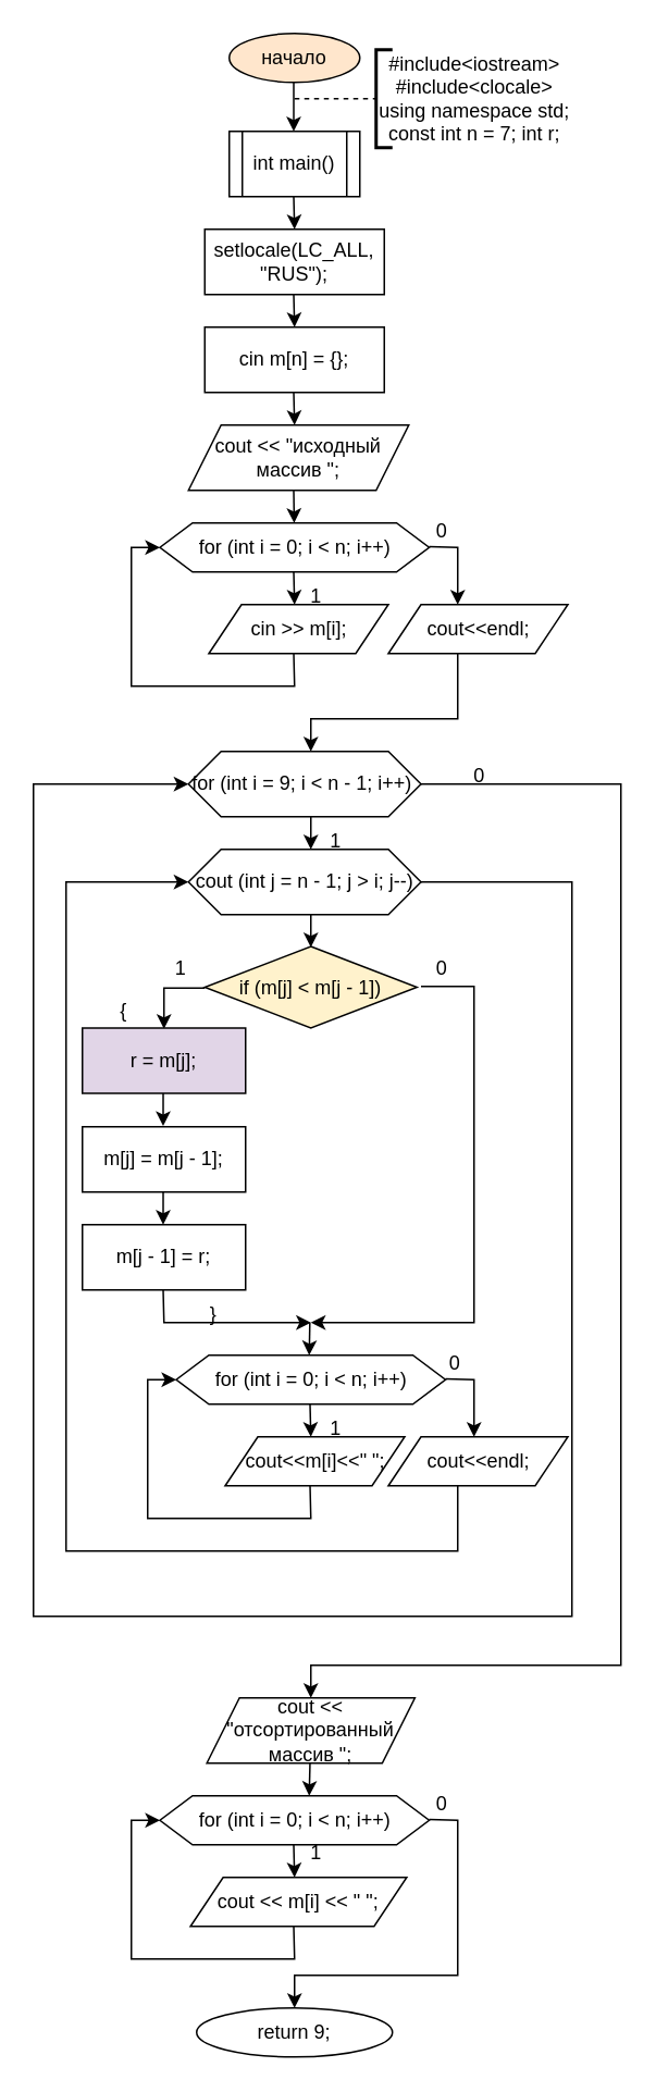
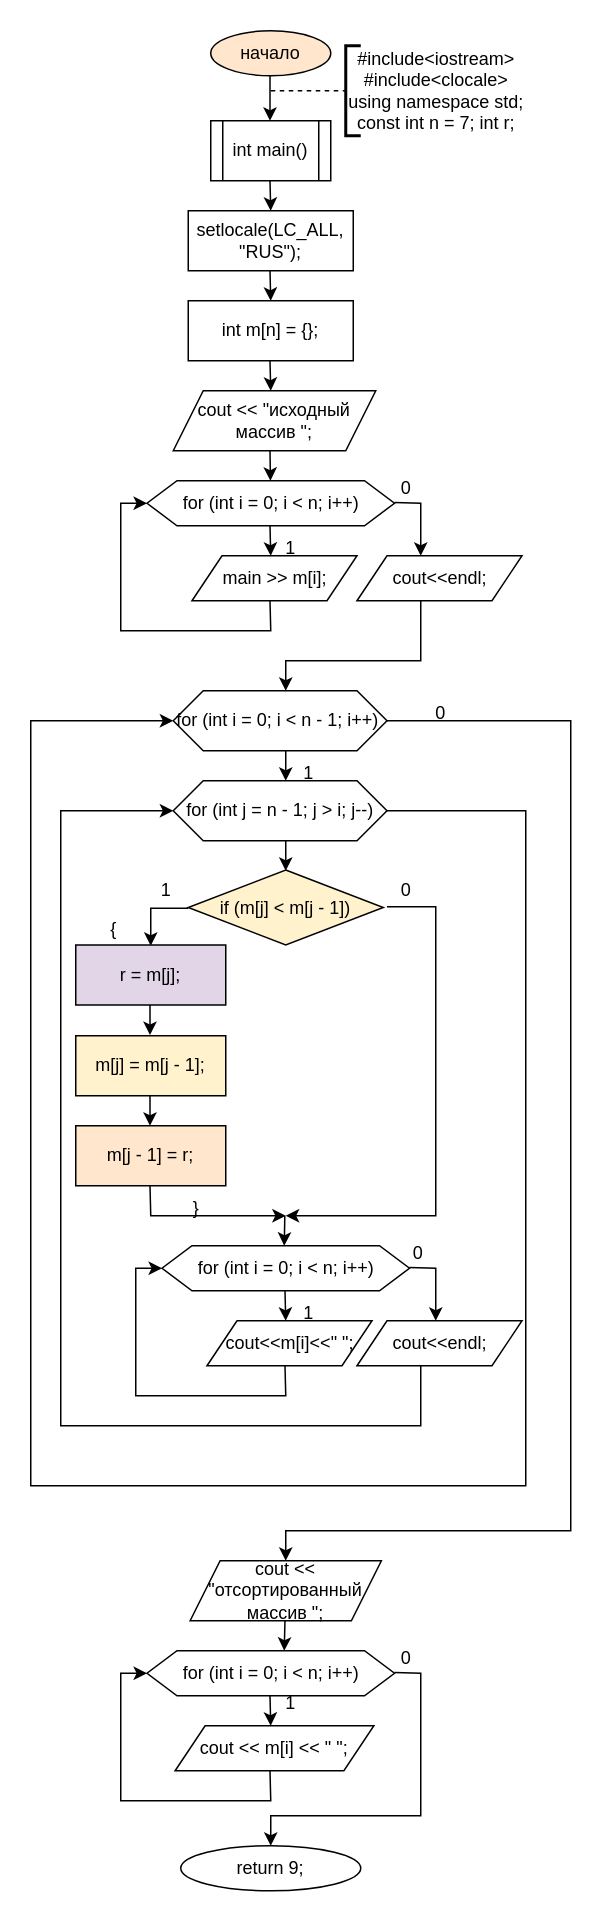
  <mxCell id="0" />
  <mxCell id="1" parent="0" />
  <mxCell id="2" value="начало" style="ellipse;whiteSpace=wrap;html=1;fillColor=#ffe6cc;" vertex="1" parent="1"><mxGeometry x="140" width="80" height="30" as="geometry" y="20" /></mxCell>
  <mxCell id="3" value="" style="endArrow=classic;html=1;rounded=0;" edge="1" parent="1"><mxGeometry width="50" height="50" relative="1" as="geometry"><mxPoint x="179.5" y="50" as="sourcePoint" /><mxPoint x="179.5" y="80" as="targetPoint" /></mxGeometry></mxCell>
  <mxCell id="4" value="" style="endArrow=none;dashed=1;html=1;rounded=0;" edge="1" parent="1"><mxGeometry width="50" height="50" relative="1" as="geometry"><mxPoint x="180" y="60" as="sourcePoint" /><mxPoint x="230" y="60" as="targetPoint" /></mxGeometry></mxCell>
  <mxCell id="5" value="" style="strokeWidth=2;html=1;shape=mxgraph.flowchart.annotation_1;align=left;pointerEvents=1;" vertex="1" parent="1"><mxGeometry x="230" y="30" width="10" height="60" as="geometry" /></mxCell>
  <mxCell id="6" value="&lt;div&gt;#include&amp;lt;iostream&amp;gt;&lt;/div&gt;&lt;div&gt;#include&amp;lt;clocale&amp;gt;&lt;/div&gt;&lt;div&gt;using namespace std;&lt;/div&gt;&lt;div&gt;const int n = 7; int r;&lt;br&gt;&lt;/div&gt;" style="text;html=1;align=center;verticalAlign=middle;resizable=0;points=[];autosize=1;strokeColor=none;fillColor=none;" vertex="1" parent="1"><mxGeometry x="220" y="25" width="140" height="70" as="geometry" /></mxCell>
  <mxCell id="7" value="int main()" style="shape=process;whiteSpace=wrap;html=1;backgroundOutline=1;" vertex="1" parent="1"><mxGeometry x="140" y="80" width="80" height="40" as="geometry" /></mxCell>
  <mxCell id="8" value="" style="endArrow=classic;html=1;rounded=0;" edge="1" parent="1"><mxGeometry width="50" height="50" relative="1" as="geometry"><mxPoint x="179.5" y="120" as="sourcePoint" /><mxPoint x="180" y="140" as="targetPoint" /></mxGeometry></mxCell>
  <mxCell id="9" value="setlocale(LC_ALL, &quot;RUS&quot;);" style="rounded=0;whiteSpace=wrap;html=1;" vertex="1" parent="1"><mxGeometry x="125" y="140" width="110" height="40" as="geometry" /></mxCell>
  <mxCell id="10" value="" style="endArrow=classic;html=1;rounded=0;" edge="1" parent="1"><mxGeometry width="50" height="50" relative="1" as="geometry"><mxPoint x="179.5" y="180" as="sourcePoint" /><mxPoint x="180" y="200" as="targetPoint" /></mxGeometry></mxCell>
- <mxCell id="11" value="cin m[n] = {};" style="rounded=0;whiteSpace=wrap;html=1;" vertex="1" parent="1"><mxGeometry x="125" y="200" width="110" height="40" as="geometry" /></mxCell>
+ <mxCell id="11" value="int m[n] = {};" style="rounded=0;whiteSpace=wrap;html=1;" vertex="1" parent="1"><mxGeometry x="125" y="200" width="110" height="40" as="geometry" /></mxCell>
  <mxCell id="12" value="" style="endArrow=classic;html=1;rounded=0;" edge="1" parent="1"><mxGeometry width="50" height="50" relative="1" as="geometry"><mxPoint x="179.5" y="240" as="sourcePoint" /><mxPoint x="180" y="260" as="targetPoint" /></mxGeometry></mxCell>
  <mxCell id="13" value="cout &amp;lt;&amp;lt; &quot;исходный массив &quot;;" style="shape=parallelogram;perimeter=parallelogramPerimeter;whiteSpace=wrap;html=1;fixedSize=1;" vertex="1" parent="1"><mxGeometry x="115" y="260" width="135" height="40" as="geometry" /></mxCell>
  <mxCell id="14" value="" style="endArrow=classic;html=1;rounded=0;" edge="1" parent="1" target="15"><mxGeometry width="50" height="50" relative="1" as="geometry"><mxPoint x="179.5" y="300" as="sourcePoint" /><mxPoint x="180" y="320" as="targetPoint" /></mxGeometry></mxCell>
  <mxCell id="15" value="for (int i = 0; i &amp;lt; n; i++)" style="shape=hexagon;perimeter=hexagonPerimeter2;whiteSpace=wrap;html=1;fixedSize=1;" vertex="1" parent="1"><mxGeometry x="97.5" y="320" width="165" height="30" as="geometry" /></mxCell>
  <mxCell id="16" value="" style="endArrow=classic;html=1;rounded=0;" edge="1" parent="1"><mxGeometry width="50" height="50" relative="1" as="geometry"><mxPoint x="179.5" y="350" as="sourcePoint" /><mxPoint x="180" y="370" as="targetPoint" /></mxGeometry></mxCell>
- <mxCell id="17" value="cin &amp;gt;&amp;gt; m[i];" style="shape=parallelogram;perimeter=parallelogramPerimeter;whiteSpace=wrap;html=1;fixedSize=1;" vertex="1" parent="1"><mxGeometry x="127.5" y="370" width="110" height="30" as="geometry" /></mxCell>
+ <mxCell id="17" value="main &amp;gt;&amp;gt; m[i];" style="shape=parallelogram;perimeter=parallelogramPerimeter;whiteSpace=wrap;html=1;fixedSize=1;" vertex="1" parent="1"><mxGeometry x="127.5" y="370" width="110" height="30" as="geometry" /></mxCell>
  <mxCell id="18" value="" style="endArrow=classic;html=1;rounded=0;entryX=0;entryY=0.5;entryDx=0;entryDy=0;" edge="1" parent="1" target="15"><mxGeometry width="50" height="50" relative="1" as="geometry"><mxPoint x="179.5" y="400" as="sourcePoint" /><mxPoint x="50" y="270" as="targetPoint" /><Array as="points"><mxPoint x="180" y="420" /><mxPoint x="80" y="420" /><mxPoint x="80" y="335" /></Array></mxGeometry></mxCell>
  <mxCell id="19" value="" style="endArrow=classic;html=1;rounded=0;" edge="1" parent="1"><mxGeometry width="50" height="50" relative="1" as="geometry"><mxPoint x="262.5" y="334.5" as="sourcePoint" /><mxPoint x="280" y="370" as="targetPoint" /><Array as="points"><mxPoint x="280" y="335" /></Array></mxGeometry></mxCell>
  <mxCell id="20" value="cout&amp;lt;&amp;lt;endl;" style="shape=parallelogram;perimeter=parallelogramPerimeter;whiteSpace=wrap;html=1;fixedSize=1;" vertex="1" parent="1"><mxGeometry x="237.5" y="370" width="110" height="30" as="geometry" /></mxCell>
  <mxCell id="21" value="" style="endArrow=classic;html=1;rounded=0;" edge="1" parent="1"><mxGeometry width="50" height="50" relative="1" as="geometry"><mxPoint x="280" y="400" as="sourcePoint" /><mxPoint x="190" y="460" as="targetPoint" /><Array as="points"><mxPoint x="280" y="440" /><mxPoint x="190" y="440" /></Array></mxGeometry></mxCell>
- <mxCell id="22" value="for (int i = 9; i &amp;lt; n - 1; i++)&amp;nbsp;" style="shape=hexagon;perimeter=hexagonPerimeter2;whiteSpace=wrap;html=1;fixedSize=1;" vertex="1" parent="1"><mxGeometry x="115" y="460" width="142.5" height="40" as="geometry" /></mxCell>
+ <mxCell id="22" value="for (int i = 0; i &amp;lt; n - 1; i++)&amp;nbsp;" style="shape=hexagon;perimeter=hexagonPerimeter2;whiteSpace=wrap;html=1;fixedSize=1;" vertex="1" parent="1"><mxGeometry x="115" y="460" width="142.5" height="40" as="geometry" /></mxCell>
  <mxCell id="23" value="" style="endArrow=classic;html=1;rounded=0;" edge="1" parent="1"><mxGeometry width="50" height="50" relative="1" as="geometry"><mxPoint x="190" y="500" as="sourcePoint" /><mxPoint x="190" y="520" as="targetPoint" /></mxGeometry></mxCell>
- <mxCell id="24" value="cout (int j = n - 1; j &amp;gt; i; j--)" style="shape=hexagon;perimeter=hexagonPerimeter2;whiteSpace=wrap;html=1;fixedSize=1;" vertex="1" parent="1"><mxGeometry x="115" y="520" width="142.5" height="40" as="geometry" /></mxCell>
+ <mxCell id="24" value="for (int j = n - 1; j &amp;gt; i; j--)" style="shape=hexagon;perimeter=hexagonPerimeter2;whiteSpace=wrap;html=1;fixedSize=1;" vertex="1" parent="1"><mxGeometry x="115" y="520" width="142.5" height="40" as="geometry" /></mxCell>
  <mxCell id="25" value="" style="endArrow=classic;html=1;rounded=0;" edge="1" parent="1"><mxGeometry width="50" height="50" relative="1" as="geometry"><mxPoint x="190" y="560" as="sourcePoint" /><mxPoint x="190" y="580" as="targetPoint" /></mxGeometry></mxCell>
  <mxCell id="26" value="if (m[j] &amp;lt; m[j - 1])" style="rhombus;whiteSpace=wrap;html=1;fillColor=#fff2cc;" vertex="1" parent="1"><mxGeometry x="125" y="579.5" width="130" height="50" as="geometry" /></mxCell>
  <mxCell id="27" value="" style="endArrow=classic;html=1;rounded=0;" edge="1" parent="1"><mxGeometry width="50" height="50" relative="1" as="geometry"><mxPoint x="125" y="605" as="sourcePoint" /><mxPoint x="100" y="630" as="targetPoint" /><Array as="points"><mxPoint x="100" y="605" /></Array></mxGeometry></mxCell>
  <mxCell id="28" value="r = m[j];" style="rounded=0;whiteSpace=wrap;html=1;fillColor=#e1d5e7;" vertex="1" parent="1"><mxGeometry x="50" y="629.5" width="100" height="40" as="geometry" /></mxCell>
  <mxCell id="29" value="" style="endArrow=classic;html=1;rounded=0;" edge="1" parent="1"><mxGeometry width="50" height="50" relative="1" as="geometry"><mxPoint x="99.5" y="669.5" as="sourcePoint" /><mxPoint x="99.5" y="689.5" as="targetPoint" /></mxGeometry></mxCell>
- <mxCell id="30" value="m[j] = m[j - 1];" style="rounded=0;whiteSpace=wrap;html=1;" vertex="1" parent="1"><mxGeometry x="50" y="690" width="100" height="40" as="geometry" /></mxCell>
+ <mxCell id="30" value="m[j] = m[j - 1];" style="rounded=0;whiteSpace=wrap;html=1;fillColor=#fff2cc;" vertex="1" parent="1"><mxGeometry x="50" y="690" width="100" height="40" as="geometry" /></mxCell>
  <mxCell id="31" value="" style="endArrow=classic;html=1;rounded=0;" edge="1" parent="1"><mxGeometry width="50" height="50" relative="1" as="geometry"><mxPoint x="99.5" y="730" as="sourcePoint" /><mxPoint x="99.5" y="750" as="targetPoint" /></mxGeometry></mxCell>
- <mxCell id="32" value="m[j - 1] = r;" style="rounded=0;whiteSpace=wrap;html=1;" vertex="1" parent="1"><mxGeometry x="50" y="750" width="100" height="40" as="geometry" /></mxCell>
+ <mxCell id="32" value="m[j - 1] = r;" style="rounded=0;whiteSpace=wrap;html=1;fillColor=#ffe6cc;" vertex="1" parent="1"><mxGeometry x="50" y="750" width="100" height="40" as="geometry" /></mxCell>
  <mxCell id="33" value="" style="endArrow=classic;html=1;rounded=0;" edge="1" parent="1"><mxGeometry width="50" height="50" relative="1" as="geometry"><mxPoint x="99.5" y="790" as="sourcePoint" /><mxPoint x="190" y="810" as="targetPoint" /><Array as="points"><mxPoint x="100" y="810" /></Array></mxGeometry></mxCell>
  <mxCell id="34" value="" style="endArrow=classic;html=1;rounded=0;" edge="1" parent="1"><mxGeometry width="50" height="50" relative="1" as="geometry"><mxPoint x="257.5" y="604" as="sourcePoint" /><mxPoint x="190" y="810" as="targetPoint" /><Array as="points"><mxPoint x="290" y="604" /><mxPoint x="290" y="810" /></Array></mxGeometry></mxCell>
  <mxCell id="35" value="" style="endArrow=classic;html=1;rounded=0;" edge="1" parent="1"><mxGeometry width="50" height="50" relative="1" as="geometry"><mxPoint x="189.38" y="810" as="sourcePoint" /><mxPoint x="189" y="830" as="targetPoint" /></mxGeometry></mxCell>
  <mxCell id="36" value="for (int i = 0; i &amp;lt; n; i++)" style="shape=hexagon;perimeter=hexagonPerimeter2;whiteSpace=wrap;html=1;fixedSize=1;" vertex="1" parent="1"><mxGeometry x="107.5" y="830" width="165" height="30" as="geometry" /></mxCell>
  <mxCell id="37" value="" style="endArrow=classic;html=1;rounded=0;" edge="1" parent="1"><mxGeometry width="50" height="50" relative="1" as="geometry"><mxPoint x="189.5" y="860" as="sourcePoint" /><mxPoint x="190" y="880" as="targetPoint" /></mxGeometry></mxCell>
  <mxCell id="38" value="cout&amp;lt;&amp;lt;m[i]&amp;lt;&amp;lt;&quot; &quot;;" style="shape=parallelogram;perimeter=parallelogramPerimeter;whiteSpace=wrap;html=1;fixedSize=1;" vertex="1" parent="1"><mxGeometry x="137.5" y="880" width="110" height="30" as="geometry" /></mxCell>
  <mxCell id="39" value="" style="endArrow=classic;html=1;rounded=0;entryX=0;entryY=0.5;entryDx=0;entryDy=0;" edge="1" parent="1" target="36"><mxGeometry width="50" height="50" relative="1" as="geometry"><mxPoint x="189.5" y="910" as="sourcePoint" /><mxPoint x="60" y="780" as="targetPoint" /><Array as="points"><mxPoint x="190" y="930" /><mxPoint x="90" y="930" /><mxPoint x="90" y="845" /></Array></mxGeometry></mxCell>
  <mxCell id="40" value="" style="endArrow=classic;html=1;rounded=0;" edge="1" parent="1"><mxGeometry width="50" height="50" relative="1" as="geometry"><mxPoint x="272.5" y="844.5" as="sourcePoint" /><mxPoint x="290" y="880" as="targetPoint" /><Array as="points"><mxPoint x="290" y="845" /></Array></mxGeometry></mxCell>
  <mxCell id="41" value="cout&amp;lt;&amp;lt;endl;" style="shape=parallelogram;perimeter=parallelogramPerimeter;whiteSpace=wrap;html=1;fixedSize=1;" vertex="1" parent="1"><mxGeometry x="237.5" y="880" width="110" height="30" as="geometry" /></mxCell>
  <mxCell id="42" value="" style="endArrow=classic;html=1;rounded=0;entryX=0;entryY=0.5;entryDx=0;entryDy=0;" edge="1" parent="1" target="24"><mxGeometry width="50" height="50" relative="1" as="geometry"><mxPoint x="280" y="910" as="sourcePoint" /><mxPoint x="0" y="700" as="targetPoint" /><Array as="points"><mxPoint x="280" y="950" /><mxPoint x="190" y="950" /><mxPoint x="40" y="950" /><mxPoint x="40" y="540" /></Array></mxGeometry></mxCell>
  <mxCell id="43" value="" style="endArrow=classic;html=1;rounded=0;entryX=0;entryY=0.5;entryDx=0;entryDy=0;" edge="1" parent="1" target="22"><mxGeometry width="50" height="50" relative="1" as="geometry"><mxPoint x="257.5" y="540" as="sourcePoint" /><mxPoint x="20" y="460" as="targetPoint" /><Array as="points"><mxPoint x="350" y="540" /><mxPoint x="350" y="990" /><mxPoint x="20" y="990" /><mxPoint x="20" y="480" /></Array></mxGeometry></mxCell>
  <mxCell id="44" value="" style="endArrow=classic;html=1;rounded=0;" edge="1" parent="1" target="45"><mxGeometry width="50" height="50" relative="1" as="geometry"><mxPoint x="257.5" y="480" as="sourcePoint" /><mxPoint x="190" y="1050" as="targetPoint" /><Array as="points"><mxPoint x="380" y="480" /><mxPoint x="380" y="1020" /><mxPoint x="190" y="1020" /></Array></mxGeometry></mxCell>
  <mxCell id="45" value="cout &amp;lt;&amp;lt; &quot;отсортированный массив &quot;;" style="shape=parallelogram;perimeter=parallelogramPerimeter;whiteSpace=wrap;html=1;fixedSize=1;" vertex="1" parent="1"><mxGeometry x="126.25" y="1040" width="127.5" height="40" as="geometry" /></mxCell>
  <mxCell id="46" value="" style="endArrow=classic;html=1;rounded=0;" edge="1" parent="1"><mxGeometry width="50" height="50" relative="1" as="geometry"><mxPoint x="189.47" y="1080" as="sourcePoint" /><mxPoint x="189" y="1100" as="targetPoint" /></mxGeometry></mxCell>
  <mxCell id="47" value="for (int i = 0; i &amp;lt; n; i++)" style="shape=hexagon;perimeter=hexagonPerimeter2;whiteSpace=wrap;html=1;fixedSize=1;" vertex="1" parent="1"><mxGeometry x="97.5" y="1100" width="165" height="30" as="geometry" /></mxCell>
  <mxCell id="48" value="" style="endArrow=classic;html=1;rounded=0;" edge="1" parent="1"><mxGeometry width="50" height="50" relative="1" as="geometry"><mxPoint x="179.5" y="1130" as="sourcePoint" /><mxPoint x="180" y="1150" as="targetPoint" /></mxGeometry></mxCell>
  <mxCell id="49" value="cout &amp;lt;&amp;lt; m[i] &amp;lt;&amp;lt; &quot; &quot;;" style="shape=parallelogram;perimeter=parallelogramPerimeter;whiteSpace=wrap;html=1;fixedSize=1;" vertex="1" parent="1"><mxGeometry x="116.25" y="1150" width="132.5" height="30" as="geometry" /></mxCell>
  <mxCell id="50" value="" style="endArrow=classic;html=1;rounded=0;entryX=0;entryY=0.5;entryDx=0;entryDy=0;" edge="1" parent="1" target="47"><mxGeometry width="50" height="50" relative="1" as="geometry"><mxPoint x="179.5" y="1180" as="sourcePoint" /><mxPoint x="50" y="1050" as="targetPoint" /><Array as="points"><mxPoint x="180" y="1200" /><mxPoint x="80" y="1200" /><mxPoint x="80" y="1115" /></Array></mxGeometry></mxCell>
  <mxCell id="51" value="" style="endArrow=classic;html=1;rounded=0;" edge="1" parent="1"><mxGeometry width="50" height="50" relative="1" as="geometry"><mxPoint x="262.5" y="1114.5" as="sourcePoint" /><mxPoint x="180" y="1230" as="targetPoint" /><Array as="points"><mxPoint x="280" y="1115" /><mxPoint x="280" y="1210" /><mxPoint x="180" y="1210" /></Array></mxGeometry></mxCell>
  <mxCell id="52" value="return 9;" style="ellipse;whiteSpace=wrap;html=1;" vertex="1" parent="1"><mxGeometry x="120" y="1230" width="120" height="30" as="geometry" /></mxCell>
  <mxCell id="53" value="1" style="text;html=1;align=center;verticalAlign=middle;resizable=0;points=[];autosize=1;strokeColor=none;fillColor=none;" vertex="1" parent="1"><mxGeometry x="177.5" y="350" width="30" height="30" as="geometry" /></mxCell>
  <mxCell id="54" value="0" style="text;html=1;align=center;verticalAlign=middle;resizable=0;points=[];autosize=1;strokeColor=none;fillColor=none;" vertex="1" parent="1"><mxGeometry x="255" y="310" width="30" height="30" as="geometry" /></mxCell>
  <mxCell id="55" value="1" style="text;html=1;align=center;verticalAlign=middle;resizable=0;points=[];autosize=1;strokeColor=none;fillColor=none;" vertex="1" parent="1"><mxGeometry x="190" y="500" width="30" height="30" as="geometry" /></mxCell>
  <mxCell id="56" value="0" style="text;html=1;align=center;verticalAlign=middle;resizable=0;points=[];autosize=1;strokeColor=none;fillColor=none;" vertex="1" parent="1"><mxGeometry x="277.5" y="460" width="30" height="30" as="geometry" /></mxCell>
  <mxCell id="57" value="1" style="text;html=1;align=center;verticalAlign=middle;resizable=0;points=[];autosize=1;strokeColor=none;fillColor=none;" vertex="1" parent="1"><mxGeometry x="95" y="578" width="30" height="30" as="geometry" /></mxCell>
  <mxCell id="58" value="0" style="text;html=1;align=center;verticalAlign=middle;resizable=0;points=[];autosize=1;strokeColor=none;fillColor=none;" vertex="1" parent="1"><mxGeometry x="255" y="578" width="30" height="30" as="geometry" /></mxCell>
  <mxCell id="59" value="0" style="text;html=1;align=center;verticalAlign=middle;resizable=0;points=[];autosize=1;strokeColor=none;fillColor=none;" vertex="1" parent="1"><mxGeometry x="262.5" y="820" width="30" height="30" as="geometry" /></mxCell>
  <mxCell id="60" value="1" style="text;html=1;align=center;verticalAlign=middle;resizable=0;points=[];autosize=1;strokeColor=none;fillColor=none;" vertex="1" parent="1"><mxGeometry x="190" y="860" width="30" height="30" as="geometry" /></mxCell>
  <mxCell id="61" value="{" style="text;html=1;align=center;verticalAlign=middle;resizable=0;points=[];autosize=1;strokeColor=none;fillColor=none;" vertex="1" parent="1"><mxGeometry x="60" y="604" width="30" height="30" as="geometry" /></mxCell>
  <mxCell id="62" value="}" style="text;html=1;align=center;verticalAlign=middle;resizable=0;points=[];autosize=1;strokeColor=none;fillColor=none;" vertex="1" parent="1"><mxGeometry x="115" y="790" width="30" height="30" as="geometry" /></mxCell>
  <mxCell id="63" value="1" style="text;html=1;align=center;verticalAlign=middle;resizable=0;points=[];autosize=1;strokeColor=none;fillColor=none;" vertex="1" parent="1"><mxGeometry x="177.5" y="1120" width="30" height="30" as="geometry" /></mxCell>
  <mxCell id="64" value="0" style="text;html=1;align=center;verticalAlign=middle;resizable=0;points=[];autosize=1;strokeColor=none;fillColor=none;" vertex="1" parent="1"><mxGeometry x="255" y="1090" width="30" height="30" as="geometry" /></mxCell>
